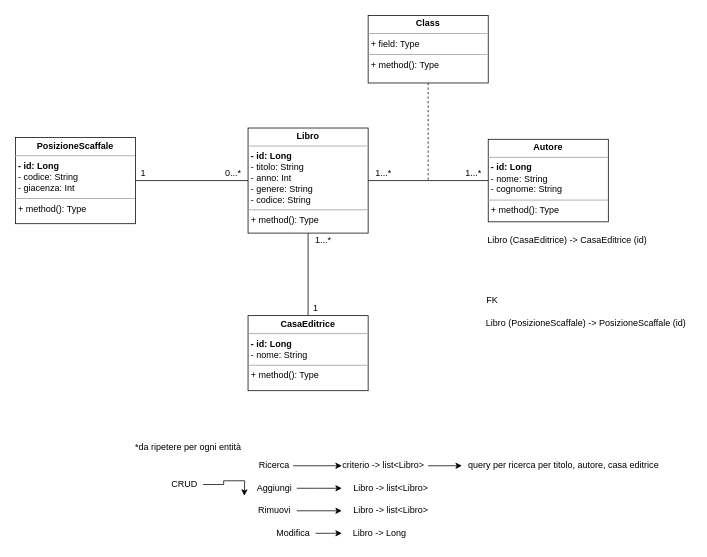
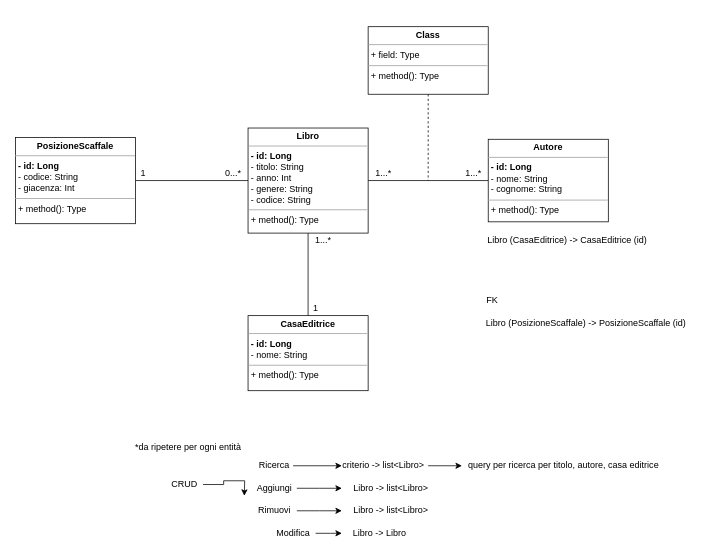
  <mxCell id="0" />
  <mxCell id="1" parent="0" />
  <mxCell id="2" value="&lt;p style=&quot;margin: 0px ; margin-top: 4px ; text-align: center&quot;&gt;&lt;b&gt;CasaEditrice&lt;/b&gt;&lt;/p&gt;&lt;hr size=&quot;1&quot;&gt;&lt;p style=&quot;margin: 0px ; margin-left: 4px&quot;&gt;&lt;b&gt;- id: Long&lt;/b&gt;&lt;/p&gt;&lt;p style=&quot;margin: 0px ; margin-left: 4px&quot;&gt;- nome: String&lt;/p&gt;&lt;hr size=&quot;1&quot;&gt;&lt;p style=&quot;margin: 0px ; margin-left: 4px&quot;&gt;+ method(): Type&lt;/p&gt;" style="verticalAlign=top;align=left;overflow=fill;fontSize=12;fontFamily=Helvetica;html=1;" vertex="1" parent="1"><mxGeometry x="330" y="420" width="160" height="100" as="geometry" /></mxCell>
  <mxCell id="3" style="edgeStyle=orthogonalEdgeStyle;rounded=0;orthogonalLoop=1;jettySize=auto;html=1;entryX=0.5;entryY=0;entryDx=0;entryDy=0;endArrow=none;endFill=0;" edge="1" parent="1" source="5" target="2"><mxGeometry relative="1" as="geometry" /></mxCell>
  <mxCell id="4" style="edgeStyle=orthogonalEdgeStyle;rounded=0;orthogonalLoop=1;jettySize=auto;html=1;endArrow=none;endFill=0;entryX=0;entryY=0.5;entryDx=0;entryDy=0;" edge="1" parent="1" source="5" target="6"><mxGeometry relative="1" as="geometry"><mxPoint x="630" y="240" as="targetPoint" /></mxGeometry></mxCell>
  <mxCell id="5" value="&lt;p style=&quot;margin: 0px ; margin-top: 4px ; text-align: center&quot;&gt;&lt;b&gt;Libro&lt;/b&gt;&lt;/p&gt;&lt;hr size=&quot;1&quot;&gt;&lt;p style=&quot;margin: 0px ; margin-left: 4px&quot;&gt;&lt;b&gt;- id: Long&lt;/b&gt;&lt;/p&gt;&lt;p style=&quot;margin: 0px ; margin-left: 4px&quot;&gt;- titolo: String&lt;/p&gt;&lt;p style=&quot;margin: 0px ; margin-left: 4px&quot;&gt;- anno: Int&lt;/p&gt;&lt;p style=&quot;margin: 0px ; margin-left: 4px&quot;&gt;- genere: String&amp;nbsp;&lt;/p&gt;&lt;p style=&quot;margin: 0px ; margin-left: 4px&quot;&gt;- codice: String&lt;/p&gt;&lt;hr size=&quot;1&quot;&gt;&lt;p style=&quot;margin: 0px ; margin-left: 4px&quot;&gt;+ method(): Type&lt;/p&gt;" style="verticalAlign=top;align=left;overflow=fill;fontSize=12;fontFamily=Helvetica;html=1;" vertex="1" parent="1"><mxGeometry x="330" y="170" width="160" height="140" as="geometry" /></mxCell>
  <mxCell id="6" value="&lt;p style=&quot;margin: 0px ; margin-top: 4px ; text-align: center&quot;&gt;&lt;b&gt;Autore&lt;/b&gt;&lt;/p&gt;&lt;hr size=&quot;1&quot;&gt;&lt;p style=&quot;margin: 0px ; margin-left: 4px&quot;&gt;&lt;b&gt;- id: Long&lt;/b&gt;&lt;/p&gt;&lt;p style=&quot;margin: 0px ; margin-left: 4px&quot;&gt;- nome: String&lt;/p&gt;&lt;p style=&quot;margin: 0px ; margin-left: 4px&quot;&gt;- cognome: String&lt;/p&gt;&lt;hr size=&quot;1&quot;&gt;&lt;p style=&quot;margin: 0px ; margin-left: 4px&quot;&gt;+ method(): Type&lt;/p&gt;" style="verticalAlign=top;align=left;overflow=fill;fontSize=12;fontFamily=Helvetica;html=1;" vertex="1" parent="1"><mxGeometry x="650" y="185" width="160" height="110" as="geometry" /></mxCell>
  <mxCell id="7" value="1...*" style="text;html=1;align=center;verticalAlign=middle;resizable=0;points=[];autosize=1;" vertex="1" parent="1"><mxGeometry x="610" y="220" width="40" height="20" as="geometry" /></mxCell>
  <mxCell id="8" value="1...*" style="text;html=1;align=center;verticalAlign=middle;resizable=0;points=[];autosize=1;" vertex="1" parent="1"><mxGeometry x="490" y="220" width="40" height="20" as="geometry" /></mxCell>
  <mxCell id="9" value="1" style="text;html=1;align=center;verticalAlign=middle;resizable=0;points=[];autosize=1;" vertex="1" parent="1"><mxGeometry x="410" y="400" width="20" height="20" as="geometry" /></mxCell>
  <mxCell id="10" value="1...*" style="text;html=1;align=center;verticalAlign=middle;resizable=0;points=[];autosize=1;" vertex="1" parent="1"><mxGeometry x="410" y="310" width="40" height="20" as="geometry" /></mxCell>
  <mxCell id="11" style="edgeStyle=orthogonalEdgeStyle;rounded=0;orthogonalLoop=1;jettySize=auto;html=1;entryX=0;entryY=0.5;entryDx=0;entryDy=0;endArrow=none;endFill=0;" edge="1" parent="1" source="12" target="5"><mxGeometry relative="1" as="geometry" /></mxCell>
  <mxCell id="12" value="&lt;p style=&quot;margin: 0px ; margin-top: 4px ; text-align: center&quot;&gt;&lt;b&gt;PosizioneScaffale&lt;/b&gt;&lt;/p&gt;&lt;hr size=&quot;1&quot;&gt;&lt;p style=&quot;margin: 0px ; margin-left: 4px&quot;&gt;&lt;b&gt;- id: Long&lt;/b&gt;&lt;/p&gt;&lt;p style=&quot;margin: 0px ; margin-left: 4px&quot;&gt;- codice: String&lt;/p&gt;&lt;p style=&quot;margin: 0px ; margin-left: 4px&quot;&gt;- giacenza: Int&lt;/p&gt;&lt;hr size=&quot;1&quot;&gt;&lt;p style=&quot;margin: 0px ; margin-left: 4px&quot;&gt;+ method(): Type&lt;/p&gt;" style="verticalAlign=top;align=left;overflow=fill;fontSize=12;fontFamily=Helvetica;html=1;" vertex="1" parent="1"><mxGeometry x="20" y="182.5" width="160" height="115" as="geometry" /></mxCell>
  <mxCell id="13" value="1" style="text;html=1;align=center;verticalAlign=middle;resizable=0;points=[];autosize=1;" vertex="1" parent="1"><mxGeometry x="180" y="220" width="20" height="20" as="geometry" /></mxCell>
  <mxCell id="14" value="0...*" style="text;html=1;align=center;verticalAlign=middle;resizable=0;points=[];autosize=1;" vertex="1" parent="1"><mxGeometry x="290" y="220" width="40" height="20" as="geometry" /></mxCell>
  <mxCell id="15" value="FK" style="text;html=1;align=center;verticalAlign=middle;resizable=0;points=[];autosize=1;" vertex="1" parent="1"><mxGeometry x="640" y="390" width="30" height="20" as="geometry" /></mxCell>
  <mxCell id="16" value="Libro (PosizioneScaffale) -&amp;gt; PosizioneScaffale (id)" style="text;html=1;align=center;verticalAlign=middle;resizable=0;points=[];autosize=1;" vertex="1" parent="1"><mxGeometry x="640" y="420" width="280" height="20" as="geometry" /></mxCell>
  <mxCell id="17" value="Libro (CasaEditrice) -&amp;gt; CasaEditrice (id)" style="text;html=1;align=center;verticalAlign=middle;resizable=0;points=[];autosize=1;" vertex="1" parent="1"><mxGeometry x="640" y="310" width="230" height="20" as="geometry" /></mxCell>
  <mxCell id="18" style="edgeStyle=orthogonalEdgeStyle;rounded=0;orthogonalLoop=1;jettySize=auto;html=1;endArrow=classic;endFill=1;" edge="1" parent="1"><mxGeometry relative="1" as="geometry"><mxPoint x="455" y="620" as="targetPoint" /><mxPoint x="390" y="620" as="sourcePoint" /></mxGeometry></mxCell>
  <mxCell id="19" value="Ricerca" style="text;html=1;strokeColor=none;fillColor=none;align=center;verticalAlign=middle;whiteSpace=wrap;rounded=0;" vertex="1" parent="1"><mxGeometry x="345" y="610" width="40" height="20" as="geometry" /></mxCell>
  <mxCell id="20" style="edgeStyle=orthogonalEdgeStyle;rounded=0;orthogonalLoop=1;jettySize=auto;html=1;endArrow=classic;endFill=1;" edge="1" parent="1" source="21"><mxGeometry relative="1" as="geometry"><mxPoint x="455" y="680" as="targetPoint" /></mxGeometry></mxCell>
  <mxCell id="21" value="Rimuovi" style="text;html=1;align=center;verticalAlign=middle;resizable=0;points=[];autosize=1;" vertex="1" parent="1"><mxGeometry x="335" y="670" width="60" height="20" as="geometry" /></mxCell>
  <mxCell id="22" style="edgeStyle=orthogonalEdgeStyle;rounded=0;orthogonalLoop=1;jettySize=auto;html=1;endArrow=classic;endFill=1;" edge="1" parent="1" source="23"><mxGeometry relative="1" as="geometry"><mxPoint x="455" y="650" as="targetPoint" /></mxGeometry></mxCell>
  <mxCell id="23" value="Aggiungi" style="text;html=1;align=center;verticalAlign=middle;resizable=0;points=[];autosize=1;" vertex="1" parent="1"><mxGeometry x="335" y="640" width="60" height="20" as="geometry" /></mxCell>
  <mxCell id="24" style="edgeStyle=orthogonalEdgeStyle;rounded=0;orthogonalLoop=1;jettySize=auto;html=1;endArrow=classic;endFill=1;" edge="1" parent="1" source="25"><mxGeometry relative="1" as="geometry"><mxPoint x="455" y="710" as="targetPoint" /></mxGeometry></mxCell>
  <mxCell id="25" value="Modifica" style="text;html=1;align=center;verticalAlign=middle;resizable=0;points=[];autosize=1;" vertex="1" parent="1"><mxGeometry x="360" y="700" width="60" height="20" as="geometry" /></mxCell>
  <mxCell id="26" style="edgeStyle=orthogonalEdgeStyle;rounded=0;orthogonalLoop=1;jettySize=auto;html=1;endArrow=classic;endFill=1;" edge="1" parent="1" source="27"><mxGeometry relative="1" as="geometry"><mxPoint x="325" y="660" as="targetPoint" /></mxGeometry></mxCell>
  <mxCell id="27" value="CRUD" style="text;html=1;align=center;verticalAlign=middle;resizable=0;points=[];autosize=1;" vertex="1" parent="1"><mxGeometry x="220" y="635" width="50" height="20" as="geometry" /></mxCell>
  <mxCell id="28" style="edgeStyle=orthogonalEdgeStyle;rounded=0;orthogonalLoop=1;jettySize=auto;html=1;endArrow=classic;endFill=1;" edge="1" parent="1" source="29"><mxGeometry relative="1" as="geometry"><mxPoint x="615" y="620" as="targetPoint" /></mxGeometry></mxCell>
  <mxCell id="29" value="criterio -&amp;gt; list&amp;lt;Libro&amp;gt;" style="text;html=1;align=center;verticalAlign=middle;resizable=0;points=[];autosize=1;" vertex="1" parent="1"><mxGeometry x="450" y="610" width="120" height="20" as="geometry" /></mxCell>
  <mxCell id="30" value="query per ricerca per titolo, autore, casa editrice" style="text;html=1;align=center;verticalAlign=middle;resizable=0;points=[];autosize=1;" vertex="1" parent="1"><mxGeometry x="615" y="610" width="270" height="20" as="geometry" /></mxCell>
  <mxCell id="31" value="Libro -&amp;gt; list&amp;lt;Libro&amp;gt;" style="text;html=1;align=center;verticalAlign=middle;resizable=0;points=[];autosize=1;" vertex="1" parent="1"><mxGeometry x="460" y="640" width="120" height="20" as="geometry" /></mxCell>
  <mxCell id="32" value="Libro -&amp;gt; list&amp;lt;Libro&amp;gt;" style="text;html=1;align=center;verticalAlign=middle;resizable=0;points=[];autosize=1;" vertex="1" parent="1"><mxGeometry x="460" y="670" width="120" height="20" as="geometry" /></mxCell>
- <mxCell id="33" value="Libro -&amp;gt; Long" style="text;html=1;align=center;verticalAlign=middle;resizable=0;points=[];autosize=1;" vertex="1" parent="1"><mxGeometry x="460" y="700" width="90" height="20" as="geometry" /></mxCell>
+ <mxCell id="33" value="Libro -&amp;gt; Libro" style="text;html=1;align=center;verticalAlign=middle;resizable=0;points=[];autosize=1;" vertex="1" parent="1"><mxGeometry x="460" y="700" width="90" height="20" as="geometry" /></mxCell>
  <mxCell id="34" value="*da ripetere per ogni entità" style="text;html=1;align=center;verticalAlign=middle;resizable=0;points=[];autosize=1;" vertex="1" parent="1"><mxGeometry x="170" y="585" width="160" height="20" as="geometry" /></mxCell>
  <mxCell id="35" style="edgeStyle=orthogonalEdgeStyle;rounded=0;orthogonalLoop=1;jettySize=auto;html=1;endArrow=none;endFill=0;dashed=1;" edge="1" parent="1" source="36"><mxGeometry relative="1" as="geometry"><mxPoint x="570" y="240" as="targetPoint" /></mxGeometry></mxCell>
- <mxCell id="36" value="&lt;p style=&quot;margin:0px;margin-top:4px;text-align:center;&quot;&gt;&lt;b&gt;Class&lt;/b&gt;&lt;/p&gt;&lt;hr size=&quot;1&quot;/&gt;&lt;p style=&quot;margin:0px;margin-left:4px;&quot;&gt;+ field: Type&lt;/p&gt;&lt;hr size=&quot;1&quot;/&gt;&lt;p style=&quot;margin:0px;margin-left:4px;&quot;&gt;+ method(): Type&lt;/p&gt;" style="verticalAlign=top;align=left;overflow=fill;fontSize=12;fontFamily=Helvetica;html=1;" vertex="1" parent="1"><mxGeometry x="490" y="20" width="160" height="90" as="geometry" /></mxCell>
+ <mxCell id="36" value="&lt;p style=&quot;margin:0px;margin-top:4px;text-align:center;&quot;&gt;&lt;b&gt;Class&lt;/b&gt;&lt;/p&gt;&lt;hr size=&quot;1&quot;/&gt;&lt;p style=&quot;margin:0px;margin-left:4px;&quot;&gt;+ field: Type&lt;/p&gt;&lt;hr size=&quot;1&quot;/&gt;&lt;p style=&quot;margin:0px;margin-left:4px;&quot;&gt;+ method(): Type&lt;/p&gt;" style="verticalAlign=top;align=left;overflow=fill;fontSize=12;fontFamily=Helvetica;html=1;" vertex="1" parent="1"><mxGeometry x="490" y="35" width="160" height="90" as="geometry" /></mxCell>
